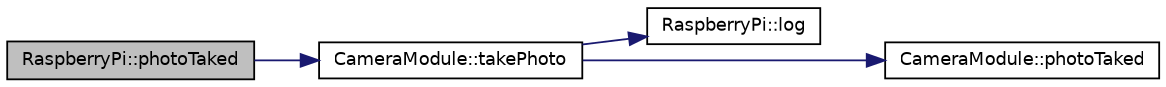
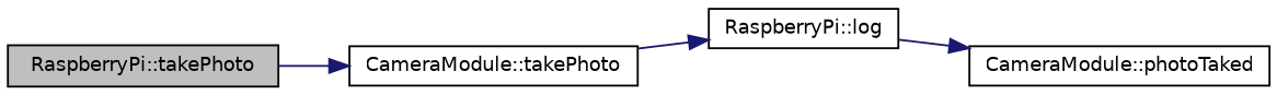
  digraph {
    rankdir=LR
    node [color=black fillcolor=white fontname=Helvetica fontsize=10 shape=record style=filled]
    edge [color=midnightblue fontname=Helvetica fontsize=10 labelfontname=Helvetica labelfontsize=10 style=solid]
-   n1 [fillcolor=grey75 fontcolor=black height=0.2 label="RaspberryPi::photoTaked" width=0.4]
+   n1 [fillcolor=grey75 fontcolor=black height=0.2 label="RaspberryPi::takePhoto" width=0.4]
    n2 [height=0.2 label="CameraModule::takePhoto" width=0.4]
    n3 [height=0.2 label="RaspberryPi::log" width=0.4]
    n4 [height=0.2 label="CameraModule::photoTaked" width=0.4]
    n1 -> n2
    n2 -> n3
-   n2 -> n4
+   n3 -> n4
  }
